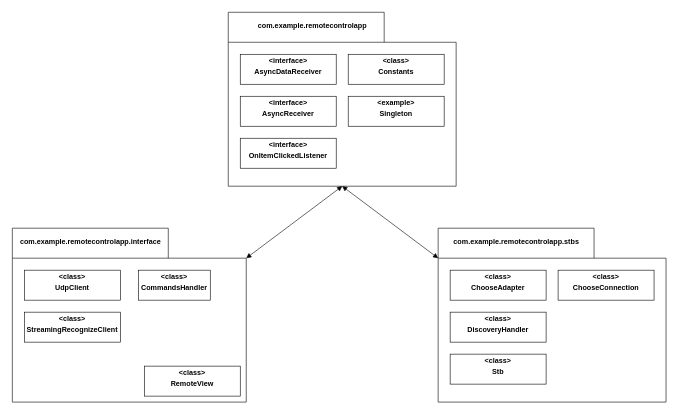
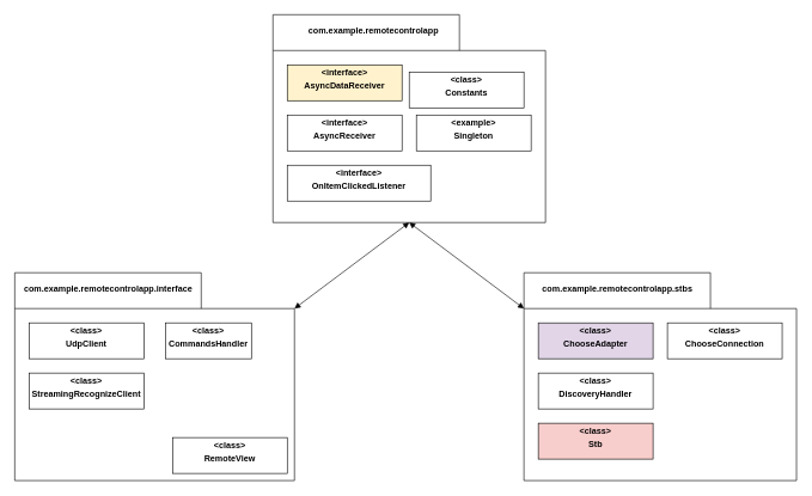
  <mxCell id="0" />
  <mxCell id="1" parent="0" />
  <mxCell id="2" value="" style="shape=folder;fontStyle=1;spacingTop=10;tabWidth=260;tabHeight=50;tabPosition=left;html=1;whiteSpace=wrap;" vertex="1" parent="1"><mxGeometry x="380" y="20" width="380" height="290" as="geometry" /></mxCell>
  <mxCell id="3" value="com.example.remotecontrolapp" style="text;align=center;fontStyle=1;verticalAlign=middle;spacingLeft=3;spacingRight=3;strokeColor=none;rotatable=0;points=[[0,0.5],[1,0.5]];portConstraint=eastwest;html=1;" vertex="1" parent="1"><mxGeometry x="480" y="30" width="80" height="26" as="geometry" /></mxCell>
  <mxCell id="4" value="" style="shape=folder;fontStyle=1;spacingTop=10;tabWidth=260;tabHeight=50;tabPosition=left;html=1;whiteSpace=wrap;" vertex="1" parent="1"><mxGeometry x="730" y="380" width="380" height="290" as="geometry" /></mxCell>
  <mxCell id="5" value="com.example.remotecontrolapp.stbs" style="text;align=center;fontStyle=1;verticalAlign=middle;spacingLeft=3;spacingRight=3;strokeColor=none;rotatable=0;points=[[0,0.5],[1,0.5]];portConstraint=eastwest;html=1;" vertex="1" parent="1"><mxGeometry x="820" y="390" width="80" height="26" as="geometry" /></mxCell>
  <mxCell id="6" value="" style="shape=folder;fontStyle=1;spacingTop=10;tabWidth=260;tabHeight=50;tabPosition=left;html=1;whiteSpace=wrap;" vertex="1" parent="1"><mxGeometry x="20" y="380" width="390" height="290" as="geometry" /></mxCell>
  <mxCell id="7" value="com.example.remotecontrolapp.interface" style="text;align=center;fontStyle=1;verticalAlign=middle;spacingLeft=3;spacingRight=3;strokeColor=none;rotatable=0;points=[[0,0.5],[1,0.5]];portConstraint=eastwest;html=1;" vertex="1" parent="1"><mxGeometry x="110" y="390" width="80" height="26" as="geometry" /></mxCell>
- <mxCell id="8" value="&lt;p style=&quot;margin:0px;margin-top:4px;text-align:center;&quot;&gt;&lt;b&gt;&amp;lt;interface&amp;gt;&lt;/b&gt;&lt;/p&gt;&lt;p style=&quot;margin:0px;margin-top:4px;text-align:center;&quot;&gt;&lt;b&gt;AsyncDataReceiver&lt;/b&gt;&lt;/p&gt;" style="verticalAlign=top;align=left;overflow=fill;fontSize=12;fontFamily=Helvetica;html=1;whiteSpace=wrap;" vertex="1" parent="1"><mxGeometry x="400" y="90" width="160" height="50" as="geometry" /></mxCell>
+ <mxCell id="8" value="&lt;p style=&quot;margin:0px;margin-top:4px;text-align:center;&quot;&gt;&lt;b&gt;&amp;lt;interface&amp;gt;&lt;/b&gt;&lt;/p&gt;&lt;p style=&quot;margin:0px;margin-top:4px;text-align:center;&quot;&gt;&lt;b&gt;AsyncDataReceiver&lt;/b&gt;&lt;/p&gt;" style="verticalAlign=top;align=left;overflow=fill;fontSize=12;fontFamily=Helvetica;html=1;whiteSpace=wrap;fillColor=#fff2cc;" vertex="1" parent="1"><mxGeometry x="400" y="90" width="160" height="50" as="geometry" /></mxCell>
  <mxCell id="9" value="&lt;p style=&quot;margin:0px;margin-top:4px;text-align:center;&quot;&gt;&lt;b&gt;&amp;lt;interface&amp;gt;&lt;/b&gt;&lt;/p&gt;&lt;p style=&quot;margin:0px;margin-top:4px;text-align:center;&quot;&gt;&lt;b&gt;AsyncReceiver&lt;/b&gt;&lt;/p&gt;" style="verticalAlign=top;align=left;overflow=fill;fontSize=12;fontFamily=Helvetica;html=1;whiteSpace=wrap;" vertex="1" parent="1"><mxGeometry x="400" y="160" width="160" height="50" as="geometry" /></mxCell>
- <mxCell id="10" value="&lt;p style=&quot;margin:0px;margin-top:4px;text-align:center;&quot;&gt;&lt;b&gt;&amp;lt;class&amp;gt;&lt;/b&gt;&lt;/p&gt;&lt;p style=&quot;margin:0px;margin-top:4px;text-align:center;&quot;&gt;&lt;b&gt;Constants&lt;/b&gt;&lt;/p&gt;" style="verticalAlign=top;align=left;overflow=fill;fontSize=12;fontFamily=Helvetica;html=1;whiteSpace=wrap;" vertex="1" parent="1"><mxGeometry x="580" y="90" width="160" height="50" as="geometry" /></mxCell>
- <mxCell id="11" value="&lt;p style=&quot;margin:0px;margin-top:4px;text-align:center;&quot;&gt;&lt;b&gt;&amp;lt;interface&amp;gt;&lt;/b&gt;&lt;/p&gt;&lt;p style=&quot;margin:0px;margin-top:4px;text-align:center;&quot;&gt;&lt;b&gt;OnItemClickedListener&lt;/b&gt;&lt;/p&gt;" style="verticalAlign=top;align=left;overflow=fill;fontSize=12;fontFamily=Helvetica;html=1;whiteSpace=wrap;" vertex="1" parent="1"><mxGeometry x="400" y="230" width="160" height="50" as="geometry" /></mxCell>
+ <mxCell id="10" value="&lt;p style=&quot;margin:0px;margin-top:4px;text-align:center;&quot;&gt;&lt;b&gt;&amp;lt;class&amp;gt;&lt;/b&gt;&lt;/p&gt;&lt;p style=&quot;margin:0px;margin-top:4px;text-align:center;&quot;&gt;&lt;b&gt;Constants&lt;/b&gt;&lt;/p&gt;" style="verticalAlign=top;align=left;overflow=fill;fontSize=12;fontFamily=Helvetica;html=1;whiteSpace=wrap;" vertex="1" parent="1"><mxGeometry x="570" y="100" width="160" height="50" as="geometry" /></mxCell>
+ <mxCell id="11" value="&lt;p style=&quot;margin:0px;margin-top:4px;text-align:center;&quot;&gt;&lt;b&gt;&amp;lt;interface&amp;gt;&lt;/b&gt;&lt;/p&gt;&lt;p style=&quot;margin:0px;margin-top:4px;text-align:center;&quot;&gt;&lt;b&gt;OnItemClickedListener&lt;/b&gt;&lt;/p&gt;" style="verticalAlign=top;align=left;overflow=fill;fontSize=12;fontFamily=Helvetica;html=1;whiteSpace=wrap;" vertex="1" parent="1"><mxGeometry x="400" y="230" width="200" height="50" as="geometry" /></mxCell>
  <mxCell id="12" value="&lt;p style=&quot;margin:0px;margin-top:4px;text-align:center;&quot;&gt;&lt;b&gt;&amp;lt;example&amp;gt;&lt;/b&gt;&lt;/p&gt;&lt;p style=&quot;margin:0px;margin-top:4px;text-align:center;&quot;&gt;&lt;b&gt;Singleton&lt;/b&gt;&lt;/p&gt;" style="verticalAlign=top;align=left;overflow=fill;fontSize=12;fontFamily=Helvetica;html=1;whiteSpace=wrap;" vertex="1" parent="1"><mxGeometry x="580" y="160" width="160" height="50" as="geometry" /></mxCell>
  <mxCell id="13" value="&lt;p style=&quot;margin:0px;margin-top:4px;text-align:center;&quot;&gt;&lt;b&gt;&amp;lt;class&amp;gt;&lt;/b&gt;&lt;/p&gt;&lt;p style=&quot;margin:0px;margin-top:4px;text-align:center;&quot;&gt;&lt;b&gt;CommandsHandler&lt;/b&gt;&lt;/p&gt;" style="verticalAlign=top;align=left;overflow=fill;fontSize=12;fontFamily=Helvetica;html=1;whiteSpace=wrap;" vertex="1" parent="1"><mxGeometry x="230" y="450" width="120" height="50" as="geometry" /></mxCell>
  <mxCell id="14" value="&lt;p style=&quot;margin:0px;margin-top:4px;text-align:center;&quot;&gt;&lt;b&gt;&amp;lt;class&amp;gt;&lt;/b&gt;&lt;/p&gt;&lt;p style=&quot;margin:0px;margin-top:4px;text-align:center;&quot;&gt;&lt;b&gt;RemoteView&lt;/b&gt;&lt;/p&gt;" style="verticalAlign=top;align=left;overflow=fill;fontSize=12;fontFamily=Helvetica;html=1;whiteSpace=wrap;" vertex="1" parent="1"><mxGeometry x="240" y="610" width="160" height="50" as="geometry" /></mxCell>
  <mxCell id="15" value="&lt;p style=&quot;margin:0px;margin-top:4px;text-align:center;&quot;&gt;&lt;b&gt;&amp;lt;class&amp;gt;&lt;/b&gt;&lt;/p&gt;&lt;p style=&quot;margin:0px;margin-top:4px;text-align:center;&quot;&gt;&lt;b&gt;StreamingRecognizeClient&lt;/b&gt;&lt;/p&gt;" style="verticalAlign=top;align=left;overflow=fill;fontSize=12;fontFamily=Helvetica;html=1;whiteSpace=wrap;" vertex="1" parent="1"><mxGeometry x="40" y="520" width="160" height="50" as="geometry" /></mxCell>
  <mxCell id="16" value="&lt;p style=&quot;margin:0px;margin-top:4px;text-align:center;&quot;&gt;&lt;b&gt;&amp;lt;class&amp;gt;&lt;/b&gt;&lt;/p&gt;&lt;p style=&quot;margin:0px;margin-top:4px;text-align:center;&quot;&gt;&lt;b&gt;UdpClient&lt;/b&gt;&lt;/p&gt;" style="verticalAlign=top;align=left;overflow=fill;fontSize=12;fontFamily=Helvetica;html=1;whiteSpace=wrap;" vertex="1" parent="1"><mxGeometry x="40" y="450" width="160" height="50" as="geometry" /></mxCell>
- <mxCell id="17" value="&lt;p style=&quot;margin:0px;margin-top:4px;text-align:center;&quot;&gt;&lt;b&gt;&amp;lt;class&amp;gt;&lt;/b&gt;&lt;/p&gt;&lt;p style=&quot;margin:0px;margin-top:4px;text-align:center;&quot;&gt;&lt;b&gt;ChooseAdapter&lt;/b&gt;&lt;/p&gt;" style="verticalAlign=top;align=left;overflow=fill;fontSize=12;fontFamily=Helvetica;html=1;whiteSpace=wrap;" vertex="1" parent="1"><mxGeometry x="750" y="450" width="160" height="50" as="geometry" /></mxCell>
+ <mxCell id="17" value="&lt;p style=&quot;margin:0px;margin-top:4px;text-align:center;&quot;&gt;&lt;b&gt;&amp;lt;class&amp;gt;&lt;/b&gt;&lt;/p&gt;&lt;p style=&quot;margin:0px;margin-top:4px;text-align:center;&quot;&gt;&lt;b&gt;ChooseAdapter&lt;/b&gt;&lt;/p&gt;" style="verticalAlign=top;align=left;overflow=fill;fontSize=12;fontFamily=Helvetica;html=1;whiteSpace=wrap;fillColor=#e1d5e7;" vertex="1" parent="1"><mxGeometry x="750" y="450" width="160" height="50" as="geometry" /></mxCell>
  <mxCell id="18" value="&lt;p style=&quot;margin:0px;margin-top:4px;text-align:center;&quot;&gt;&lt;b&gt;&amp;lt;class&amp;gt;&lt;/b&gt;&lt;/p&gt;&lt;p style=&quot;margin:0px;margin-top:4px;text-align:center;&quot;&gt;&lt;b&gt;ChooseConnection&lt;/b&gt;&lt;/p&gt;" style="verticalAlign=top;align=left;overflow=fill;fontSize=12;fontFamily=Helvetica;html=1;whiteSpace=wrap;" vertex="1" parent="1"><mxGeometry x="930" y="450" width="160" height="50" as="geometry" /></mxCell>
  <mxCell id="19" value="&lt;p style=&quot;margin:0px;margin-top:4px;text-align:center;&quot;&gt;&lt;b&gt;&amp;lt;class&amp;gt;&lt;/b&gt;&lt;/p&gt;&lt;p style=&quot;margin:0px;margin-top:4px;text-align:center;&quot;&gt;&lt;b&gt;DiscoveryHandler&lt;/b&gt;&lt;/p&gt;" style="verticalAlign=top;align=left;overflow=fill;fontSize=12;fontFamily=Helvetica;html=1;whiteSpace=wrap;" vertex="1" parent="1"><mxGeometry x="750" y="520" width="160" height="50" as="geometry" /></mxCell>
- <mxCell id="20" value="&lt;p style=&quot;margin:0px;margin-top:4px;text-align:center;&quot;&gt;&lt;b&gt;&amp;lt;class&amp;gt;&lt;/b&gt;&lt;/p&gt;&lt;p style=&quot;margin:0px;margin-top:4px;text-align:center;&quot;&gt;&lt;b&gt;Stb&lt;/b&gt;&lt;/p&gt;" style="verticalAlign=top;align=left;overflow=fill;fontSize=12;fontFamily=Helvetica;html=1;whiteSpace=wrap;" vertex="1" parent="1"><mxGeometry x="750" y="590" width="160" height="50" as="geometry" /></mxCell>
+ <mxCell id="20" value="&lt;p style=&quot;margin:0px;margin-top:4px;text-align:center;&quot;&gt;&lt;b&gt;&amp;lt;class&amp;gt;&lt;/b&gt;&lt;/p&gt;&lt;p style=&quot;margin:0px;margin-top:4px;text-align:center;&quot;&gt;&lt;b&gt;Stb&lt;/b&gt;&lt;/p&gt;" style="verticalAlign=top;align=left;overflow=fill;fontSize=12;fontFamily=Helvetica;html=1;whiteSpace=wrap;fillColor=#f8cecc;" vertex="1" parent="1"><mxGeometry x="750" y="590" width="160" height="50" as="geometry" /></mxCell>
  <mxCell id="21" value="" style="endArrow=block;startArrow=block;endFill=1;startFill=1;html=1;rounded=0;exitX=0;exitY=0;exitDx=390;exitDy=50;exitPerimeter=0;entryX=0.5;entryY=1;entryDx=0;entryDy=0;entryPerimeter=0;" edge="1" parent="1" source="6" target="2"><mxGeometry width="160" relative="1" as="geometry"><mxPoint x="460" y="352" as="sourcePoint" /><mxPoint x="620" y="352" as="targetPoint" /></mxGeometry></mxCell>
  <mxCell id="22" value="" style="endArrow=block;startArrow=block;endFill=1;startFill=1;html=1;rounded=0;exitX=0.5;exitY=1;exitDx=0;exitDy=0;exitPerimeter=0;entryX=0;entryY=0;entryDx=0;entryDy=50;entryPerimeter=0;" edge="1" parent="1" source="2" target="4"><mxGeometry width="160" relative="1" as="geometry"><mxPoint x="570" y="310" as="sourcePoint" /><mxPoint x="710" y="460" as="targetPoint" /></mxGeometry></mxCell>
